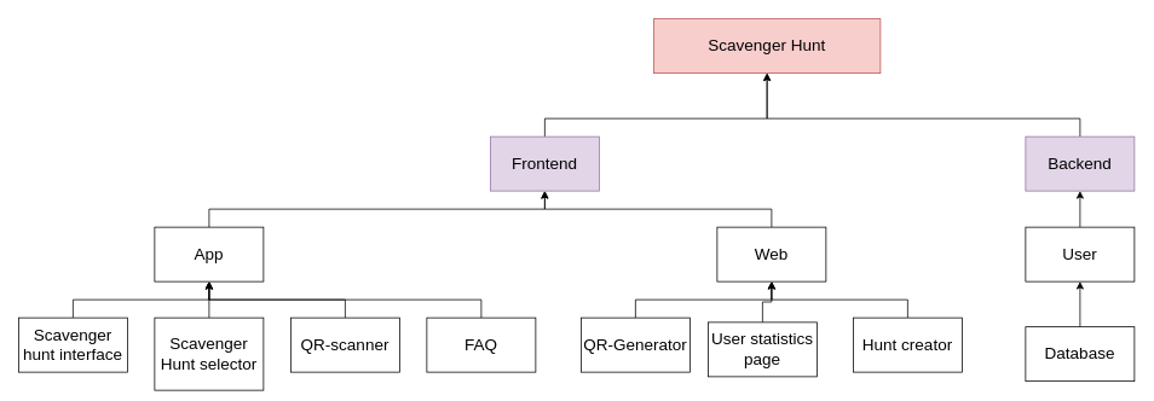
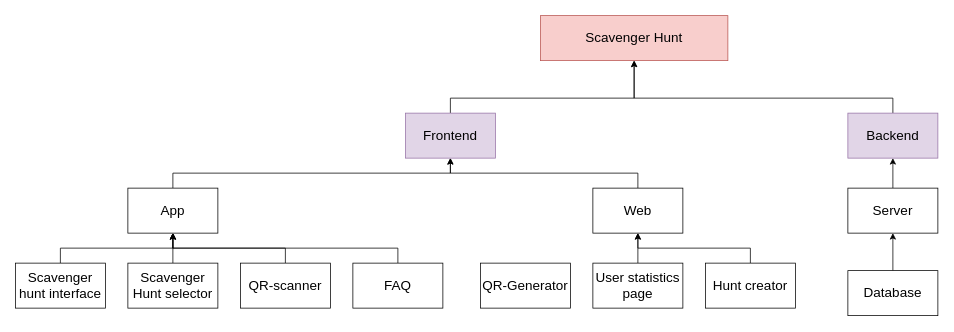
  <mxCell id="0" />
  <mxCell id="1" parent="0" />
  <mxCell id="2" value="Scavenger Hunt" style="rounded=0;whiteSpace=wrap;html=1;fontSize=18;fillColor=#f8cecc;strokeColor=#b85450;" parent="1" vertex="1"><mxGeometry x="720" y="20" width="250" height="60" as="geometry" /></mxCell>
  <mxCell id="3" style="edgeStyle=orthogonalEdgeStyle;rounded=0;orthogonalLoop=1;jettySize=auto;html=1;entryX=0.5;entryY=1;entryDx=0;entryDy=0;fontSize=18;" parent="1" source="4" target="2" edge="1"><mxGeometry relative="1" as="geometry"><Array as="points"><mxPoint x="600" y="130" /><mxPoint x="845" y="130" /></Array></mxGeometry></mxCell>
  <mxCell id="4" value="Frontend" style="rounded=0;whiteSpace=wrap;html=1;fontSize=18;fillColor=#e1d5e7;strokeColor=#9673a6;" parent="1" vertex="1"><mxGeometry x="540" y="150" width="120" height="60" as="geometry" /></mxCell>
  <mxCell id="5" style="edgeStyle=orthogonalEdgeStyle;rounded=0;orthogonalLoop=1;jettySize=auto;html=1;fontSize=18;" edge="1" parent="1" source="6" target="2"><mxGeometry relative="1" as="geometry"><Array as="points"><mxPoint x="1190" y="130" /><mxPoint x="845" y="130" /></Array></mxGeometry></mxCell>
  <mxCell id="6" value="&lt;div&gt;Backend&lt;/div&gt;" style="rounded=0;whiteSpace=wrap;html=1;fontSize=18;fillColor=#e1d5e7;strokeColor=#9673a6;" parent="1" vertex="1"><mxGeometry x="1130" y="150" width="120" height="60" as="geometry" /></mxCell>
  <mxCell id="7" style="edgeStyle=orthogonalEdgeStyle;rounded=0;orthogonalLoop=1;jettySize=auto;html=1;fontSize=18;" edge="1" parent="1" source="8" target="14"><mxGeometry relative="1" as="geometry" /></mxCell>
- <mxCell id="8" value="Scavenger Hunt selector" style="rounded=0;whiteSpace=wrap;html=1;fontSize=18;" parent="1" vertex="1"><mxGeometry x="170" y="350" width="120" height="80" as="geometry" /></mxCell>
+ <mxCell id="8" value="Scavenger Hunt selector" style="rounded=0;whiteSpace=wrap;html=1;fontSize=18;" parent="1" vertex="1"><mxGeometry x="170" y="350" width="120" height="60" as="geometry" /></mxCell>
  <mxCell id="9" style="edgeStyle=orthogonalEdgeStyle;rounded=0;orthogonalLoop=1;jettySize=auto;html=1;entryX=0.5;entryY=1;entryDx=0;entryDy=0;fontSize=18;" edge="1" parent="1" source="10" target="14"><mxGeometry relative="1" as="geometry"><Array as="points"><mxPoint x="380" y="330" /><mxPoint x="230" y="330" /></Array></mxGeometry></mxCell>
  <mxCell id="10" value="QR-scanner" style="rounded=0;whiteSpace=wrap;html=1;fontSize=18;" parent="1" vertex="1"><mxGeometry x="320" y="350" width="120" height="60" as="geometry" /></mxCell>
  <mxCell id="11" style="edgeStyle=orthogonalEdgeStyle;rounded=0;orthogonalLoop=1;jettySize=auto;html=1;fontSize=18;" edge="1" parent="1" source="12" target="14"><mxGeometry relative="1" as="geometry"><Array as="points"><mxPoint x="530" y="330" /><mxPoint x="230" y="330" /></Array></mxGeometry></mxCell>
  <mxCell id="12" value="FAQ" style="rounded=0;whiteSpace=wrap;html=1;fontSize=18;" parent="1" vertex="1"><mxGeometry x="470" y="350" width="120" height="60" as="geometry" /></mxCell>
  <mxCell id="13" style="edgeStyle=orthogonalEdgeStyle;rounded=0;orthogonalLoop=1;jettySize=auto;html=1;fontSize=18;" parent="1" source="14" target="4" edge="1"><mxGeometry relative="1" as="geometry"><mxPoint x="410" y="210" as="targetPoint" /><Array as="points"><mxPoint x="230" y="230" /><mxPoint x="600" y="230" /></Array></mxGeometry></mxCell>
  <mxCell id="14" value="App" style="rounded=0;whiteSpace=wrap;html=1;fontSize=18;" parent="1" vertex="1"><mxGeometry x="170" y="250" width="120" height="60" as="geometry" /></mxCell>
  <mxCell id="15" style="edgeStyle=orthogonalEdgeStyle;rounded=0;orthogonalLoop=1;jettySize=auto;html=1;entryX=0.5;entryY=1;entryDx=0;entryDy=0;fontSize=18;" parent="1" source="16" target="4" edge="1"><mxGeometry relative="1" as="geometry"><Array as="points"><mxPoint x="850" y="230" /><mxPoint x="600" y="230" /></Array></mxGeometry></mxCell>
  <mxCell id="16" value="Web" style="rounded=0;whiteSpace=wrap;html=1;fontSize=18;" parent="1" vertex="1"><mxGeometry x="790" y="250" width="120" height="60" as="geometry" /></mxCell>
  <mxCell id="17" style="edgeStyle=orthogonalEdgeStyle;rounded=0;orthogonalLoop=1;jettySize=auto;html=1;fontSize=18;" edge="1" parent="1" source="18" target="16"><mxGeometry relative="1" as="geometry"><Array as="points"><mxPoint x="1000" y="330" /><mxPoint x="850" y="330" /></Array></mxGeometry></mxCell>
  <mxCell id="18" value="Hunt creator" style="rounded=0;whiteSpace=wrap;html=1;fontSize=18;" parent="1" vertex="1"><mxGeometry x="940" y="350" width="120" height="60" as="geometry" /></mxCell>
  <mxCell id="19" style="edgeStyle=orthogonalEdgeStyle;rounded=0;orthogonalLoop=1;jettySize=auto;html=1;fontSize=18;" edge="1" parent="1" source="20" target="16"><mxGeometry relative="1" as="geometry" /></mxCell>
- <mxCell id="20" value="User statistics page" style="rounded=0;whiteSpace=wrap;html=1;fontSize=18;" parent="1" vertex="1"><mxGeometry x="780" y="355" width="120" height="60" as="geometry" /></mxCell>
+ <mxCell id="20" value="User statistics page" style="rounded=0;whiteSpace=wrap;html=1;fontSize=18;" parent="1" vertex="1"><mxGeometry x="790" y="350" width="120" height="60" as="geometry" /></mxCell>
  <mxCell id="21" style="edgeStyle=orthogonalEdgeStyle;rounded=0;orthogonalLoop=1;jettySize=auto;html=1;fontSize=18;" edge="1" parent="1" source="22" target="14"><mxGeometry relative="1" as="geometry"><Array as="points"><mxPoint x="80" y="330" /><mxPoint x="230" y="330" /></Array></mxGeometry></mxCell>
  <mxCell id="22" value="Scavenger hunt interface" style="rounded=0;whiteSpace=wrap;html=1;fontSize=18;" parent="1" vertex="1"><mxGeometry x="20" y="350" width="120" height="60" as="geometry" /></mxCell>
  <mxCell id="23" style="edgeStyle=orthogonalEdgeStyle;rounded=0;orthogonalLoop=1;jettySize=auto;html=1;fontSize=18;" parent="1" source="24" target="6" edge="1"><mxGeometry relative="1" as="geometry" /></mxCell>
- <mxCell id="24" value="User" style="rounded=0;whiteSpace=wrap;html=1;fontSize=18;" parent="1" vertex="1"><mxGeometry x="1130" y="250" width="120" height="60" as="geometry" /></mxCell>
+ <mxCell id="24" value="Server" style="rounded=0;whiteSpace=wrap;html=1;fontSize=18;" parent="1" vertex="1"><mxGeometry x="1130" y="250" width="120" height="60" as="geometry" /></mxCell>
  <mxCell id="25" style="edgeStyle=orthogonalEdgeStyle;rounded=0;orthogonalLoop=1;jettySize=auto;html=1;fontSize=18;" parent="1" source="26" target="24" edge="1"><mxGeometry relative="1" as="geometry" /></mxCell>
  <mxCell id="26" value="Database" style="rounded=0;whiteSpace=wrap;html=1;fontSize=18;" parent="1" vertex="1"><mxGeometry x="1130" y="360" width="120" height="60" as="geometry" /></mxCell>
- <mxCell id="27" style="edgeStyle=orthogonalEdgeStyle;rounded=0;orthogonalLoop=1;jettySize=auto;html=1;entryX=0.5;entryY=1;entryDx=0;entryDy=0;fontSize=18;" edge="1" parent="1" source="28" target="16"><mxGeometry relative="1" as="geometry"><Array as="points"><mxPoint x="700" y="330" /><mxPoint x="850" y="330" /></Array></mxGeometry></mxCell>
  <mxCell id="28" value="QR-Generator" style="rounded=0;whiteSpace=wrap;html=1;fontSize=18;" vertex="1" parent="1"><mxGeometry x="640" y="350" width="120" height="60" as="geometry" /></mxCell>
